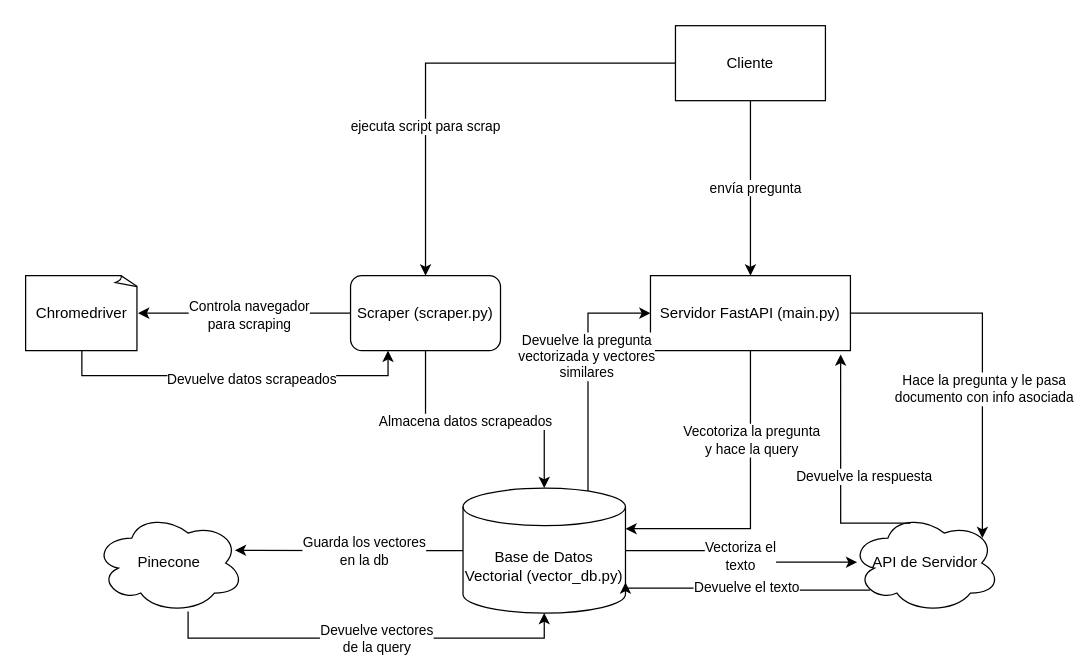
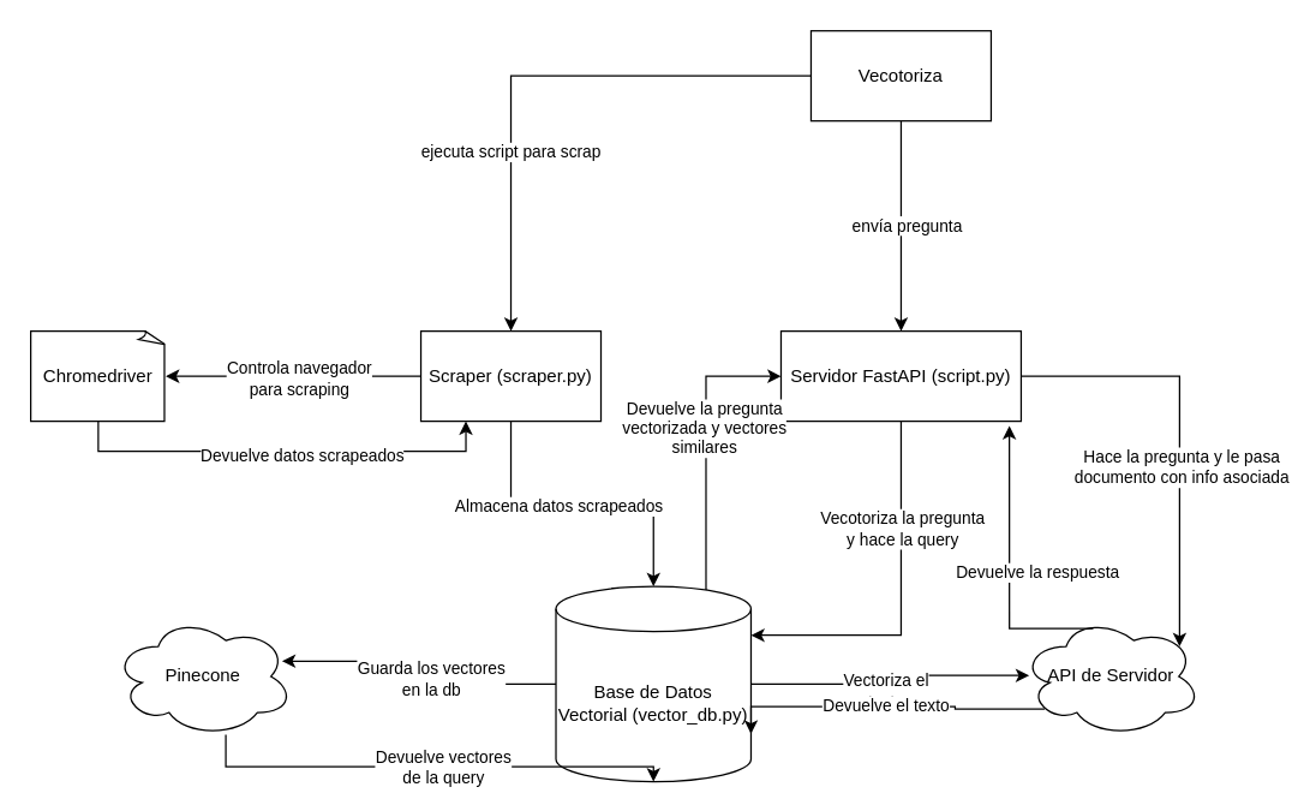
  <mxCell id="0" />
  <mxCell id="1" parent="0" />
- <mxCell id="2" value="Servidor FastAPI (main.py)" style="rounded=0;whiteSpace=wrap;html=1;" vertex="1" parent="1"><mxGeometry x="520" y="220" width="160" height="60" as="geometry" /></mxCell>
+ <mxCell id="2" value="Servidor FastAPI (script.py)" style="rounded=0;whiteSpace=wrap;html=1;" vertex="1" parent="1"><mxGeometry x="520" y="220" width="160" height="60" as="geometry" /></mxCell>
  <mxCell id="3" value="" style="edgeStyle=orthogonalEdgeStyle;rounded=0;orthogonalLoop=1;jettySize=auto;html=1;" edge="1" parent="1" source="5" target="18"><mxGeometry relative="1" as="geometry" /></mxCell>
  <mxCell id="4" value="Almacena datos scrapeados" style="edgeLabel;html=1;align=center;verticalAlign=middle;resizable=0;points=[];" vertex="1" connectable="0" parent="3"><mxGeometry x="-0.161" y="-1" relative="1" as="geometry"><mxPoint as="offset" /></mxGeometry></mxCell>
- <mxCell id="5" value="Scraper (scraper.py)" style="whiteSpace=wrap;html=1;align=center;rounded=1;" vertex="1" parent="1"><mxGeometry x="280" y="220" width="120" height="60" as="geometry" /></mxCell>
+ <mxCell id="5" value="Scraper (scraper.py)" style="rounded=0;whiteSpace=wrap;html=1;align=center;" vertex="1" parent="1"><mxGeometry x="280" y="220" width="120" height="60" as="geometry" /></mxCell>
  <mxCell id="6" value="API de Servidor" style="ellipse;shape=cloud;whiteSpace=wrap;html=1;" vertex="1" parent="1"><mxGeometry x="680" y="410" width="120" height="80" as="geometry" /></mxCell>
  <mxCell id="7" value="Pinecone" style="ellipse;shape=cloud;whiteSpace=wrap;html=1;" vertex="1" parent="1"><mxGeometry x="75" y="410" width="120" height="80" as="geometry" /></mxCell>
  <mxCell id="8" style="edgeStyle=orthogonalEdgeStyle;rounded=0;orthogonalLoop=1;jettySize=auto;html=1;entryX=0.5;entryY=0;entryDx=0;entryDy=0;" edge="1" parent="1" source="12" target="2"><mxGeometry relative="1" as="geometry" /></mxCell>
  <mxCell id="9" value="envía pregunta" style="edgeLabel;html=1;align=center;verticalAlign=middle;resizable=0;points=[];" vertex="1" connectable="0" parent="8"><mxGeometry x="-0.014" y="3" relative="1" as="geometry"><mxPoint as="offset" /></mxGeometry></mxCell>
  <mxCell id="10" style="edgeStyle=orthogonalEdgeStyle;rounded=0;orthogonalLoop=1;jettySize=auto;html=1;" edge="1" parent="1" source="12" target="5"><mxGeometry relative="1" as="geometry" /></mxCell>
  <mxCell id="11" value="ejecuta script para scrap" style="edgeLabel;html=1;align=center;verticalAlign=middle;resizable=0;points=[];" vertex="1" connectable="0" parent="10"><mxGeometry x="0.35" y="-1" relative="1" as="geometry"><mxPoint as="offset" /></mxGeometry></mxCell>
- <mxCell id="12" value="Cliente" style="rounded=0;whiteSpace=wrap;html=1;" vertex="1" parent="1"><mxGeometry x="540" y="20" width="120" height="60" as="geometry" /></mxCell>
+ <mxCell id="12" value="Vecotoriza" style="rounded=0;whiteSpace=wrap;html=1;" vertex="1" parent="1"><mxGeometry x="540" y="20" width="120" height="60" as="geometry" /></mxCell>
  <mxCell id="13" style="edgeStyle=orthogonalEdgeStyle;rounded=0;orthogonalLoop=1;jettySize=auto;html=1;entryX=0.25;entryY=1;entryDx=0;entryDy=0;" edge="1" parent="1" source="15" target="5"><mxGeometry relative="1" as="geometry"><Array as="points"><mxPoint x="65" y="300" /><mxPoint x="310" y="300" /></Array></mxGeometry></mxCell>
  <mxCell id="14" value="Devuelve datos scrapeados" style="edgeLabel;html=1;align=center;verticalAlign=middle;resizable=0;points=[];" vertex="1" connectable="0" parent="13"><mxGeometry x="-0.128" y="-2" relative="1" as="geometry"><mxPoint x="31" as="offset" /></mxGeometry></mxCell>
  <mxCell id="15" value="Chromedriver" style="whiteSpace=wrap;html=1;shape=mxgraph.basic.document" vertex="1" parent="1"><mxGeometry x="20" y="220" width="90" height="60" as="geometry" /></mxCell>
  <mxCell id="16" style="edgeStyle=orthogonalEdgeStyle;rounded=0;orthogonalLoop=1;jettySize=auto;html=1;exitX=0.855;exitY=0;exitDx=0;exitDy=4.35;exitPerimeter=0;entryX=0;entryY=0.5;entryDx=0;entryDy=0;" edge="1" parent="1" source="18" target="2"><mxGeometry relative="1" as="geometry"><Array as="points"><mxPoint x="470" y="394" /><mxPoint x="470" y="250" /></Array></mxGeometry></mxCell>
  <mxCell id="17" value="Devuelve la pregunta &lt;br&gt;vectorizada y vectores&lt;br&gt;similares" style="edgeLabel;html=1;align=center;verticalAlign=middle;resizable=0;points=[];" vertex="1" connectable="0" parent="16"><mxGeometry x="0.175" y="2" relative="1" as="geometry"><mxPoint as="offset" /></mxGeometry></mxCell>
- <mxCell id="18" value="Base de Datos Vectorial (vector_db.py)" style="shape=cylinder3;whiteSpace=wrap;html=1;boundedLbl=1;backgroundOutline=1;size=15;" vertex="1" parent="1"><mxGeometry x="370" y="390" width="130" height="100" as="geometry" /></mxCell>
+ <mxCell id="18" value="Base de Datos Vectorial (vector_db.py)" style="shape=cylinder3;whiteSpace=wrap;html=1;boundedLbl=1;backgroundOutline=1;size=15;" vertex="1" parent="1"><mxGeometry x="370" y="390" width="130" height="130" as="geometry" /></mxCell>
  <mxCell id="19" style="edgeStyle=orthogonalEdgeStyle;rounded=0;orthogonalLoop=1;jettySize=auto;html=1;entryX=1;entryY=0.5;entryDx=0;entryDy=0;entryPerimeter=0;" edge="1" parent="1" source="5" target="15"><mxGeometry relative="1" as="geometry" /></mxCell>
  <mxCell id="20" value="Controla navegador &lt;br&gt;para scraping" style="edgeLabel;html=1;align=center;verticalAlign=middle;resizable=0;points=[];" vertex="1" connectable="0" parent="19"><mxGeometry x="-0.037" y="1" relative="1" as="geometry"><mxPoint as="offset" /></mxGeometry></mxCell>
  <mxCell id="21" style="edgeStyle=orthogonalEdgeStyle;rounded=0;orthogonalLoop=1;jettySize=auto;html=1;entryX=0.045;entryY=0.491;entryDx=0;entryDy=0;entryPerimeter=0;" edge="1" parent="1" source="18" target="6"><mxGeometry relative="1" as="geometry" /></mxCell>
  <mxCell id="22" value="Vectoriza el&lt;br&gt;texto" style="edgeLabel;html=1;align=center;verticalAlign=middle;resizable=0;points=[];" vertex="1" connectable="0" parent="21"><mxGeometry x="-0.09" y="-4" relative="1" as="geometry"><mxPoint x="2" as="offset" /></mxGeometry></mxCell>
  <mxCell id="23" style="edgeStyle=orthogonalEdgeStyle;rounded=0;orthogonalLoop=1;jettySize=auto;html=1;entryX=0.937;entryY=0.372;entryDx=0;entryDy=0;entryPerimeter=0;" edge="1" parent="1" source="18" target="7"><mxGeometry relative="1" as="geometry" /></mxCell>
  <mxCell id="24" value="Guarda los vectores &lt;br&gt;en la db" style="edgeLabel;html=1;align=center;verticalAlign=middle;resizable=0;points=[];" vertex="1" connectable="0" parent="23"><mxGeometry x="-0.076" relative="1" as="geometry"><mxPoint x="4" as="offset" /></mxGeometry></mxCell>
  <mxCell id="25" style="edgeStyle=orthogonalEdgeStyle;rounded=0;orthogonalLoop=1;jettySize=auto;html=1;entryX=0.5;entryY=1;entryDx=0;entryDy=0;entryPerimeter=0;" edge="1" parent="1" source="7" target="18"><mxGeometry relative="1" as="geometry"><Array as="points"><mxPoint x="150" y="510" /><mxPoint x="435" y="510" /></Array></mxGeometry></mxCell>
  <mxCell id="26" value="Devuelve vectores &lt;br&gt;de la query" style="edgeLabel;html=1;align=center;verticalAlign=middle;resizable=0;points=[];" vertex="1" connectable="0" parent="25"><mxGeometry x="0.052" relative="1" as="geometry"><mxPoint as="offset" /></mxGeometry></mxCell>
  <mxCell id="27" style="edgeStyle=orthogonalEdgeStyle;rounded=0;orthogonalLoop=1;jettySize=auto;html=1;exitX=0.5;exitY=1;exitDx=0;exitDy=0;entryX=1;entryY=0;entryDx=0;entryDy=32.5;entryPerimeter=0;" edge="1" parent="1" source="2" target="18"><mxGeometry relative="1" as="geometry" /></mxCell>
  <mxCell id="28" value="Vecotoriza la pregunta&lt;br&gt;y hace la query" style="edgeLabel;html=1;align=center;verticalAlign=middle;resizable=0;points=[];" vertex="1" connectable="0" parent="27"><mxGeometry x="-0.411" relative="1" as="geometry"><mxPoint as="offset" /></mxGeometry></mxCell>
  <mxCell id="29" style="edgeStyle=orthogonalEdgeStyle;rounded=0;orthogonalLoop=1;jettySize=auto;html=1;exitX=0.13;exitY=0.77;exitDx=0;exitDy=0;exitPerimeter=0;entryX=1;entryY=0.755;entryDx=0;entryDy=0;entryPerimeter=0;" edge="1" parent="1" source="6" target="18"><mxGeometry relative="1" as="geometry"><Array as="points"><mxPoint x="636" y="470" /><mxPoint x="500" y="470" /></Array></mxGeometry></mxCell>
  <mxCell id="30" value="Devuelve el texto" style="edgeLabel;html=1;align=center;verticalAlign=middle;resizable=0;points=[];" vertex="1" connectable="0" parent="29"><mxGeometry x="0.003" y="-1" relative="1" as="geometry"><mxPoint as="offset" /></mxGeometry></mxCell>
  <mxCell id="31" style="edgeStyle=orthogonalEdgeStyle;rounded=0;orthogonalLoop=1;jettySize=auto;html=1;exitX=1;exitY=0.5;exitDx=0;exitDy=0;entryX=0.88;entryY=0.25;entryDx=0;entryDy=0;entryPerimeter=0;" edge="1" parent="1" source="2" target="6"><mxGeometry relative="1" as="geometry" /></mxCell>
  <mxCell id="32" value="Hace la pregunta y le pasa &lt;br&gt;documento con info asociada" style="edgeLabel;html=1;align=center;verticalAlign=middle;resizable=0;points=[];" vertex="1" connectable="0" parent="31"><mxGeometry x="0.164" y="1" relative="1" as="geometry"><mxPoint as="offset" /></mxGeometry></mxCell>
  <mxCell id="33" style="edgeStyle=orthogonalEdgeStyle;rounded=0;orthogonalLoop=1;jettySize=auto;html=1;exitX=0.4;exitY=0.1;exitDx=0;exitDy=0;exitPerimeter=0;entryX=0.951;entryY=1.051;entryDx=0;entryDy=0;entryPerimeter=0;" edge="1" parent="1" source="6" target="2"><mxGeometry relative="1" as="geometry"><Array as="points"><mxPoint x="672" y="418" /></Array></mxGeometry></mxCell>
  <mxCell id="34" value="Devuelve la respuesta" style="edgeLabel;html=1;align=center;verticalAlign=middle;resizable=0;points=[];" vertex="1" connectable="0" parent="33"><mxGeometry x="-0.458" relative="1" as="geometry"><mxPoint x="14" y="-38" as="offset" /></mxGeometry></mxCell>
